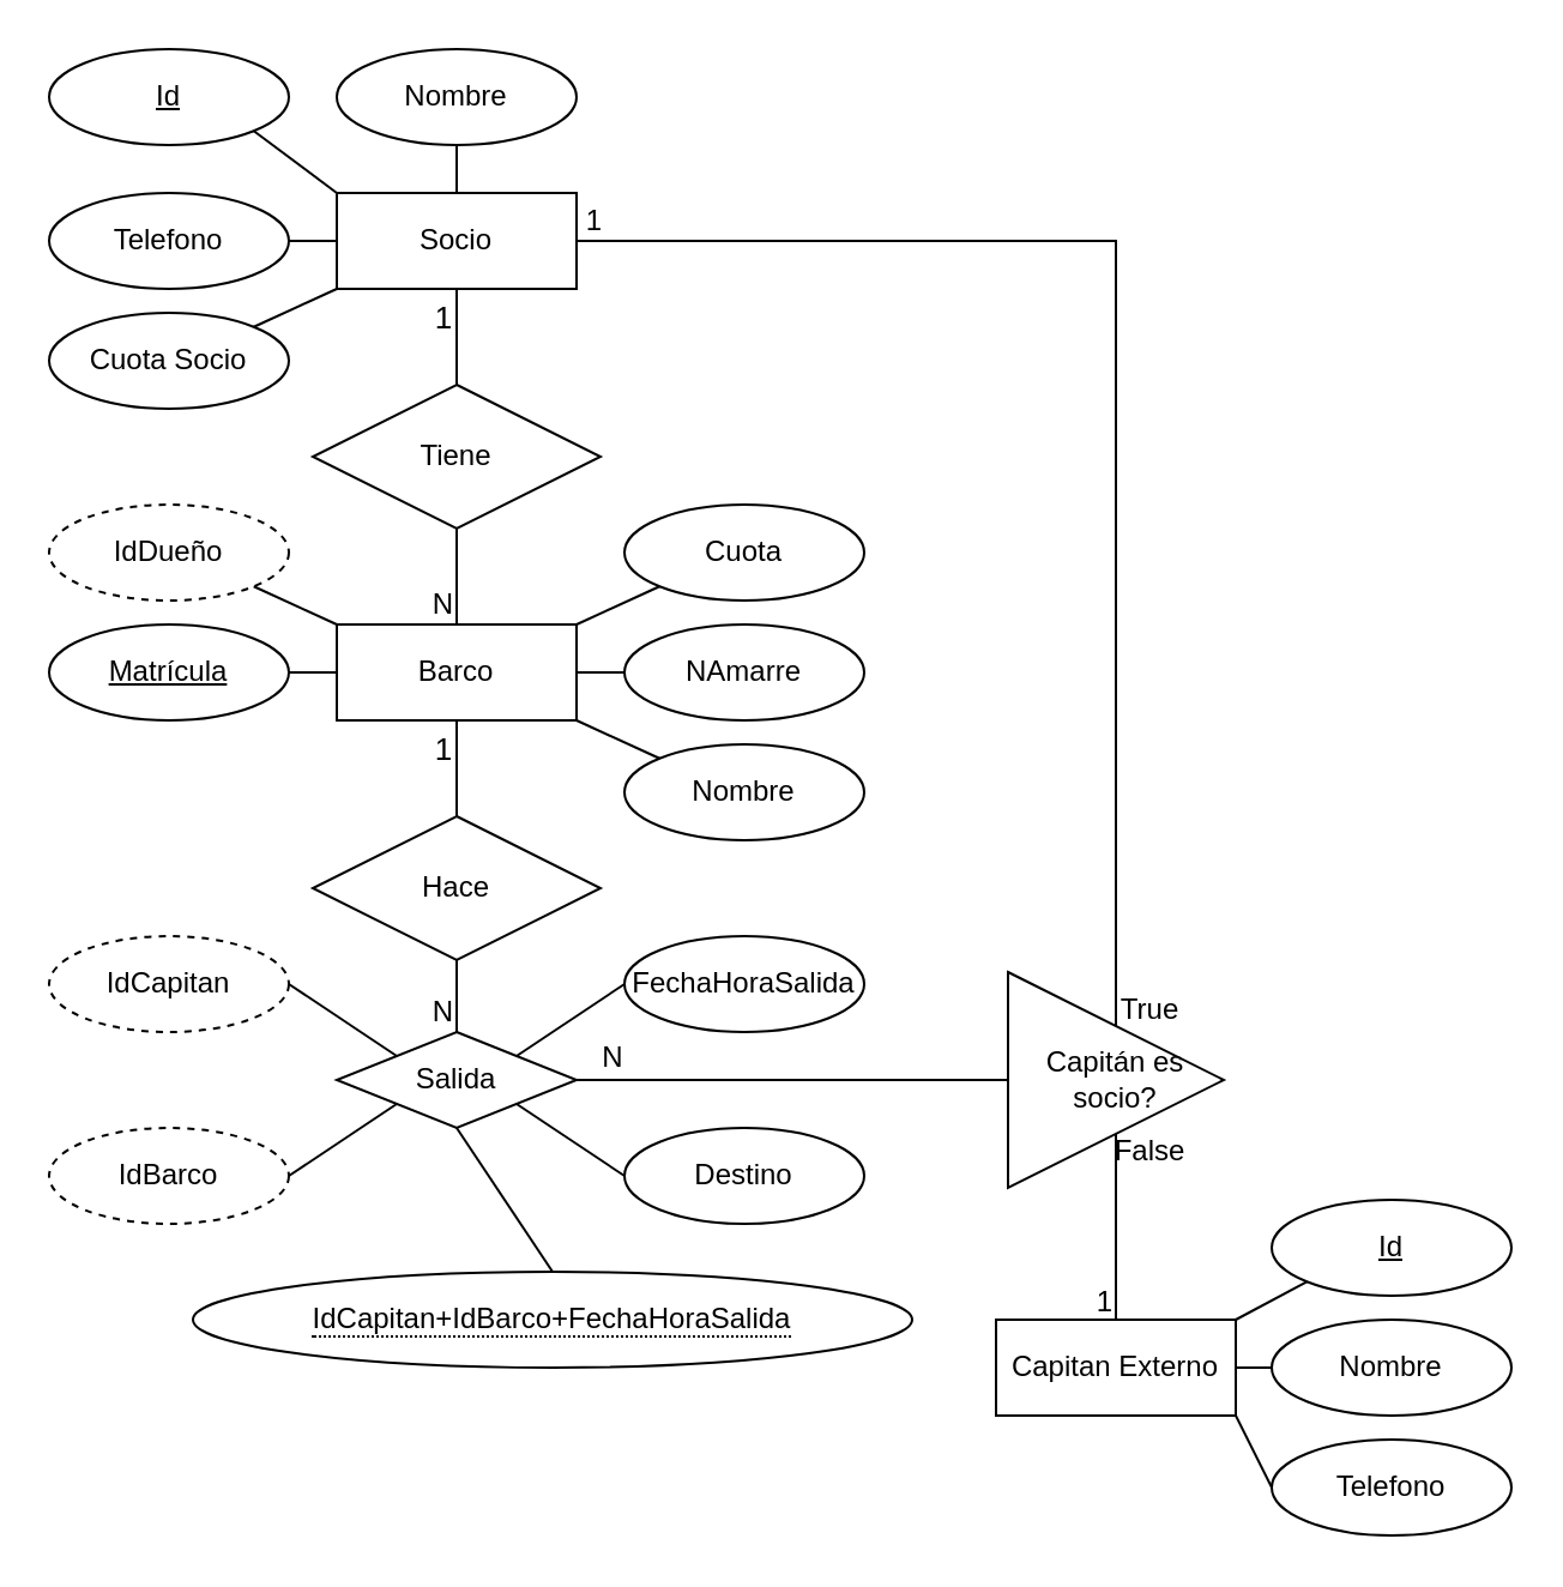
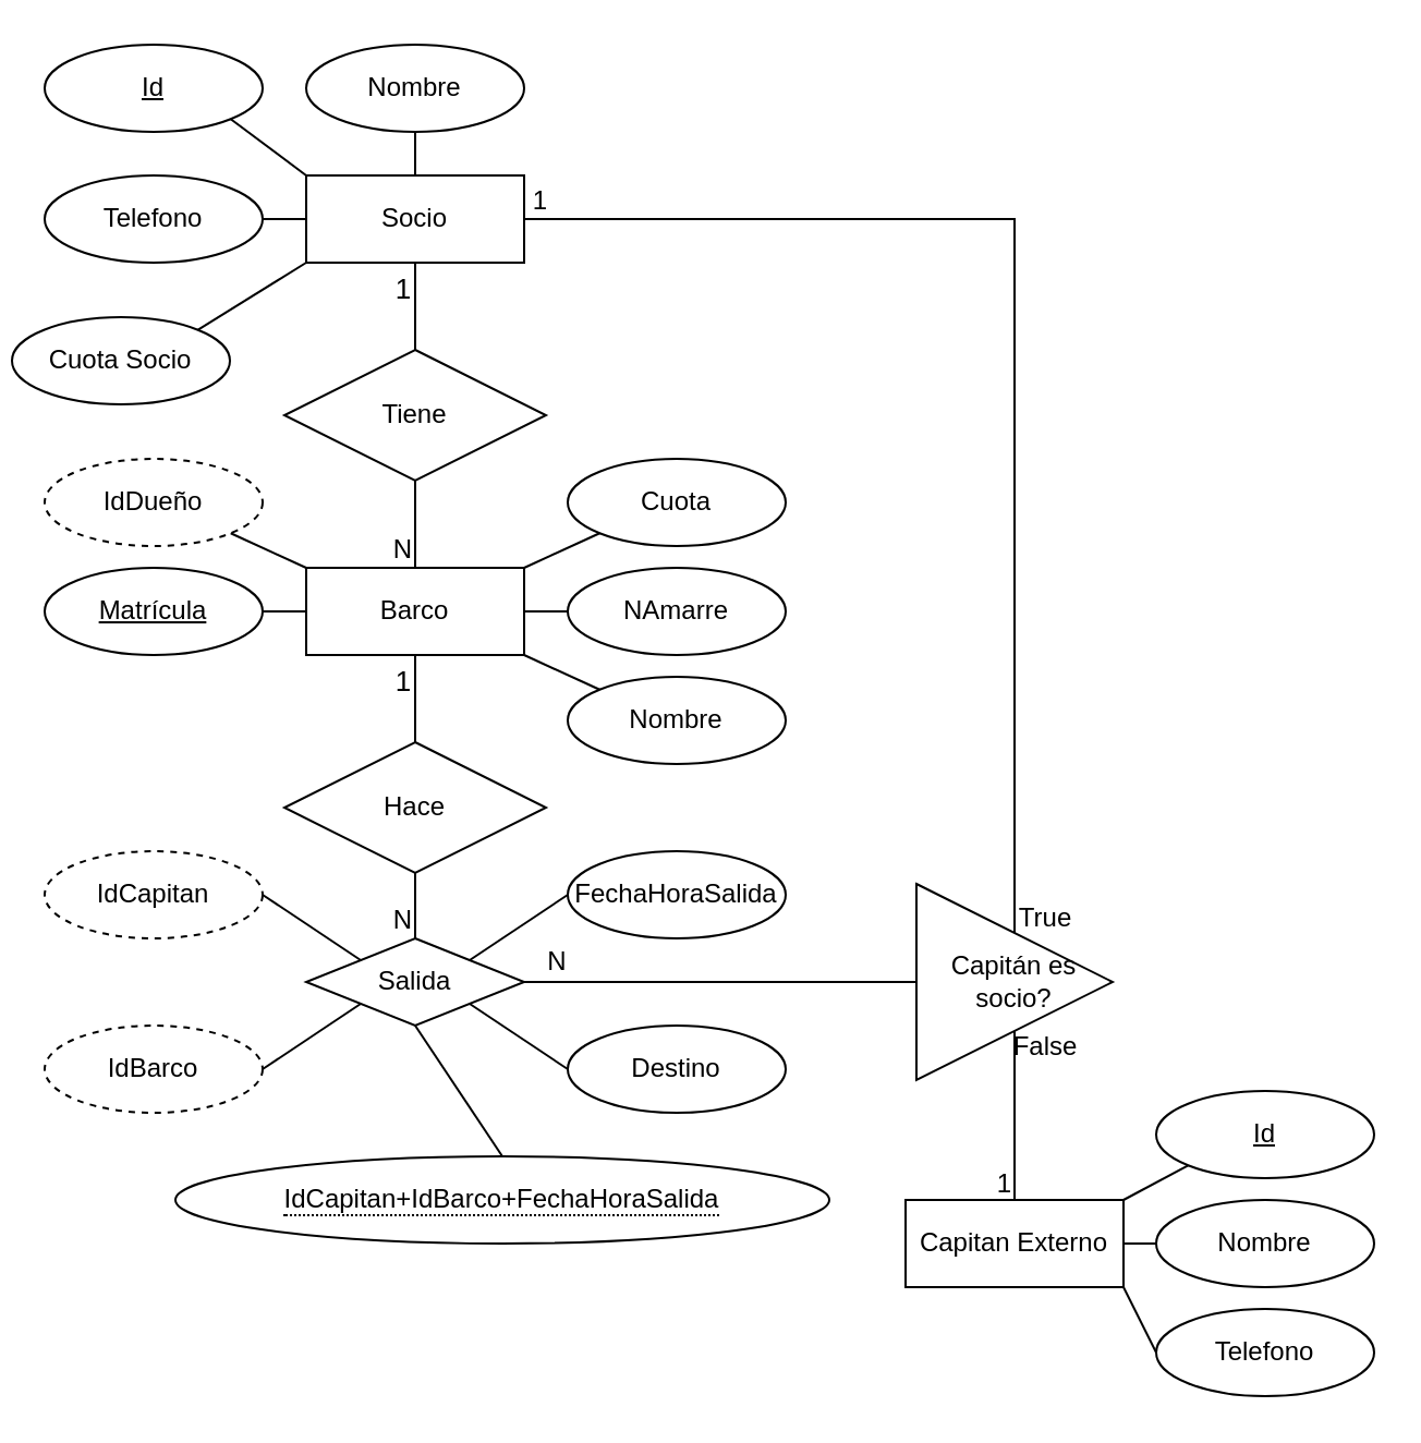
  <mxCell id="0" />
  <mxCell id="1" parent="0" />
  <mxCell id="2" value="Socio" style="whiteSpace=wrap;html=1;align=center;" vertex="1" parent="1"><mxGeometry x="140" y="80" width="100" height="40" as="geometry" /></mxCell>
  <mxCell id="3" value="Barco" style="whiteSpace=wrap;html=1;align=center;" vertex="1" parent="1"><mxGeometry x="140" y="260" width="100" height="40" as="geometry" /></mxCell>
  <mxCell id="4" value="Nombre" style="ellipse;whiteSpace=wrap;html=1;align=center;" vertex="1" parent="1"><mxGeometry x="260" y="310" width="100" height="40" as="geometry" /></mxCell>
  <mxCell id="5" value="Matrícula" style="ellipse;whiteSpace=wrap;html=1;align=center;fontStyle=4;" vertex="1" parent="1"><mxGeometry x="20" y="260" width="100" height="40" as="geometry" /></mxCell>
  <mxCell id="6" value="NAmarre" style="ellipse;whiteSpace=wrap;html=1;align=center;" vertex="1" parent="1"><mxGeometry x="260" y="260" width="100" height="40" as="geometry" /></mxCell>
  <mxCell id="7" value="Cuota" style="ellipse;whiteSpace=wrap;html=1;align=center;" vertex="1" parent="1"><mxGeometry x="260" y="210" width="100" height="40" as="geometry" /></mxCell>
  <mxCell id="8" value="" style="endArrow=none;html=1;rounded=0;exitX=1;exitY=0;exitDx=0;exitDy=0;entryX=0;entryY=1;entryDx=0;entryDy=0;" edge="1" parent="1" source="3" target="7"><mxGeometry relative="1" as="geometry"><mxPoint x="400" y="280" as="sourcePoint" /><mxPoint x="560" y="280" as="targetPoint" /></mxGeometry></mxCell>
  <mxCell id="9" value="" style="endArrow=none;html=1;rounded=0;exitX=1;exitY=0.5;exitDx=0;exitDy=0;entryX=0;entryY=0.5;entryDx=0;entryDy=0;" edge="1" parent="1" source="3" target="6"><mxGeometry relative="1" as="geometry"><mxPoint x="250" y="290" as="sourcePoint" /><mxPoint x="275" y="290" as="targetPoint" /></mxGeometry></mxCell>
  <mxCell id="10" value="" style="endArrow=none;html=1;rounded=0;exitX=1;exitY=1;exitDx=0;exitDy=0;entryX=0;entryY=0;entryDx=0;entryDy=0;" edge="1" parent="1" source="3" target="4"><mxGeometry relative="1" as="geometry"><mxPoint x="200" y="310" as="sourcePoint" /><mxPoint x="200" y="350" as="targetPoint" /></mxGeometry></mxCell>
  <mxCell id="11" value="" style="endArrow=none;html=1;rounded=0;exitX=0;exitY=0.5;exitDx=0;exitDy=0;entryX=1;entryY=0.5;entryDx=0;entryDy=0;" edge="1" parent="1" source="3" target="5"><mxGeometry relative="1" as="geometry"><mxPoint x="225" y="310" as="sourcePoint" /><mxPoint x="290" y="356" as="targetPoint" /></mxGeometry></mxCell>
  <mxCell id="12" value="" style="endArrow=none;html=1;rounded=0;exitX=0.5;exitY=1;exitDx=0;exitDy=0;entryX=0.5;entryY=0;entryDx=0;entryDy=0;" edge="1" parent="1" source="2" target="3"><mxGeometry relative="1" as="geometry"><mxPoint x="140" y="200" as="sourcePoint" /><mxPoint x="300" y="200" as="targetPoint" /></mxGeometry></mxCell>
  <mxCell id="13" value="N" style="resizable=0;html=1;whiteSpace=wrap;align=right;verticalAlign=bottom;" connectable="0" vertex="1" parent="12"><mxGeometry x="1" relative="1" as="geometry" /></mxCell>
  <mxCell id="14" value="&lt;font style=&quot;font-size: 13px;&quot;&gt;1&lt;/font&gt;" style="text;html=1;align=center;verticalAlign=middle;whiteSpace=wrap;rounded=0;" vertex="1" parent="1"><mxGeometry x="155" y="117" width="60" height="30" as="geometry" /></mxCell>
  <mxCell id="15" value="Tiene" style="shape=rhombus;perimeter=rhombusPerimeter;whiteSpace=wrap;html=1;align=center;" vertex="1" parent="1"><mxGeometry x="130" y="160" width="120" height="60" as="geometry" /></mxCell>
  <mxCell id="16" value="IdDueño" style="ellipse;whiteSpace=wrap;html=1;align=center;dashed=1;" vertex="1" parent="1"><mxGeometry x="20" y="210" width="100" height="40" as="geometry" /></mxCell>
  <mxCell id="17" value="" style="endArrow=none;html=1;rounded=0;exitX=1;exitY=1;exitDx=0;exitDy=0;entryX=0;entryY=0;entryDx=0;entryDy=0;" edge="1" parent="1" source="16" target="3"><mxGeometry relative="1" as="geometry"><mxPoint x="225" y="310" as="sourcePoint" /><mxPoint x="290" y="356" as="targetPoint" /></mxGeometry></mxCell>
  <mxCell id="18" value="Salida" style="rhombus;whiteSpace=wrap;html=1;align=center;" vertex="1" parent="1"><mxGeometry x="140" y="430" width="100" height="40" as="geometry" /></mxCell>
  <mxCell id="19" value="" style="endArrow=none;html=1;rounded=0;exitX=0.5;exitY=1;exitDx=0;exitDy=0;entryX=0.5;entryY=0;entryDx=0;entryDy=0;" edge="1" parent="1" source="3" target="18"><mxGeometry relative="1" as="geometry"><mxPoint x="400" y="280" as="sourcePoint" /><mxPoint x="560" y="280" as="targetPoint" /></mxGeometry></mxCell>
  <mxCell id="20" value="N" style="resizable=0;html=1;whiteSpace=wrap;align=right;verticalAlign=bottom;" connectable="0" vertex="1" parent="19"><mxGeometry x="1" relative="1" as="geometry" /></mxCell>
  <mxCell id="21" value="&lt;font style=&quot;font-size: 13px;&quot;&gt;1&lt;/font&gt;" style="text;html=1;align=center;verticalAlign=middle;whiteSpace=wrap;rounded=0;" vertex="1" parent="1"><mxGeometry x="155" y="296" width="60" height="31" as="geometry" /></mxCell>
  <mxCell id="22" value="Hace" style="shape=rhombus;perimeter=rhombusPerimeter;whiteSpace=wrap;html=1;align=center;" vertex="1" parent="1"><mxGeometry x="130" y="340" width="120" height="60" as="geometry" /></mxCell>
  <mxCell id="23" value="FechaHoraSalida" style="ellipse;whiteSpace=wrap;html=1;align=center;" vertex="1" parent="1"><mxGeometry x="260" y="390" width="100" height="40" as="geometry" /></mxCell>
  <mxCell id="24" value="Destino" style="ellipse;whiteSpace=wrap;html=1;align=center;" vertex="1" parent="1"><mxGeometry x="260" y="470" width="100" height="40" as="geometry" /></mxCell>
  <mxCell id="25" value="IdCapitan" style="ellipse;whiteSpace=wrap;html=1;align=center;dashed=1;" vertex="1" parent="1"><mxGeometry x="20" y="390" width="100" height="40" as="geometry" /></mxCell>
  <mxCell id="26" value="" style="endArrow=none;html=1;rounded=0;exitX=1;exitY=0.5;exitDx=0;exitDy=0;entryX=0;entryY=0;entryDx=0;entryDy=0;" edge="1" parent="1" source="25" target="18"><mxGeometry relative="1" as="geometry"><mxPoint x="115" y="254" as="sourcePoint" /><mxPoint x="150" y="270" as="targetPoint" /></mxGeometry></mxCell>
  <mxCell id="27" value="IdBarco" style="ellipse;whiteSpace=wrap;html=1;align=center;dashed=1;" vertex="1" parent="1"><mxGeometry x="20" y="470" width="100" height="40" as="geometry" /></mxCell>
  <mxCell id="28" value="" style="endArrow=none;html=1;rounded=0;exitX=1;exitY=0.5;exitDx=0;exitDy=0;entryX=0;entryY=1;entryDx=0;entryDy=0;" edge="1" parent="1" source="27" target="18"><mxGeometry relative="1" as="geometry"><mxPoint x="115" y="434" as="sourcePoint" /><mxPoint x="150" y="440" as="targetPoint" /></mxGeometry></mxCell>
  <mxCell id="29" value="" style="endArrow=none;html=1;rounded=0;exitX=1;exitY=0;exitDx=0;exitDy=0;entryX=0;entryY=0.5;entryDx=0;entryDy=0;" edge="1" parent="1" source="18" target="23"><mxGeometry relative="1" as="geometry"><mxPoint x="250" y="270" as="sourcePoint" /><mxPoint x="285" y="254" as="targetPoint" /></mxGeometry></mxCell>
  <mxCell id="30" value="" style="endArrow=none;html=1;rounded=0;exitX=1;exitY=1;exitDx=0;exitDy=0;entryX=0;entryY=0.5;entryDx=0;entryDy=0;" edge="1" parent="1" source="18" target="24"><mxGeometry relative="1" as="geometry"><mxPoint x="250" y="440" as="sourcePoint" /><mxPoint x="270" y="420" as="targetPoint" /></mxGeometry></mxCell>
  <mxCell id="31" value="" style="endArrow=none;html=1;rounded=0;exitX=1;exitY=0.5;exitDx=0;exitDy=0;entryX=0;entryY=0.5;entryDx=0;entryDy=0;" edge="1" parent="1" source="18" target="32"><mxGeometry relative="1" as="geometry"><mxPoint x="250" y="480" as="sourcePoint" /><mxPoint x="420" y="450" as="targetPoint" /></mxGeometry></mxCell>
  <mxCell id="32" value="Capitán es socio?" style="triangle;whiteSpace=wrap;html=1;" vertex="1" parent="1"><mxGeometry x="420" y="405" width="90" height="90" as="geometry" /></mxCell>
  <mxCell id="33" value="N" style="text;html=1;align=center;verticalAlign=middle;resizable=0;points=[];autosize=1;strokeColor=none;fillColor=none;" vertex="1" parent="1"><mxGeometry x="240" y="426" width="30" height="30" as="geometry" /></mxCell>
  <mxCell id="34" value="" style="endArrow=none;html=1;rounded=0;entryX=1;entryY=0.5;entryDx=0;entryDy=0;exitX=0.5;exitY=0;exitDx=0;exitDy=0;" edge="1" parent="1" source="32" target="2"><mxGeometry relative="1" as="geometry"><mxPoint x="400" y="430" as="sourcePoint" /><mxPoint x="560" y="430" as="targetPoint" /><Array as="points"><mxPoint x="465" y="100" /></Array></mxGeometry></mxCell>
  <mxCell id="35" value="1" style="resizable=0;html=1;whiteSpace=wrap;align=right;verticalAlign=bottom;" connectable="0" vertex="1" parent="34"><mxGeometry x="1" relative="1" as="geometry"><mxPoint x="12" as="offset" /></mxGeometry></mxCell>
  <mxCell id="36" value="True" style="text;html=1;align=center;verticalAlign=middle;resizable=0;points=[];autosize=1;strokeColor=none;fillColor=none;" vertex="1" parent="1"><mxGeometry x="454" y="406" width="50" height="30" as="geometry" /></mxCell>
  <mxCell id="37" value="" style="endArrow=none;html=1;rounded=0;exitX=0.5;exitY=1;exitDx=0;exitDy=0;entryX=0.5;entryY=0;entryDx=0;entryDy=0;" edge="1" parent="1" source="32" target="39"><mxGeometry relative="1" as="geometry"><mxPoint x="400" y="430" as="sourcePoint" /><mxPoint x="465" y="540" as="targetPoint" /></mxGeometry></mxCell>
  <mxCell id="38" value="1" style="resizable=0;html=1;whiteSpace=wrap;align=right;verticalAlign=bottom;" connectable="0" vertex="1" parent="37"><mxGeometry x="1" relative="1" as="geometry" /></mxCell>
  <mxCell id="39" value="Capitan Externo" style="whiteSpace=wrap;html=1;align=center;" vertex="1" parent="1"><mxGeometry x="415" y="550" width="100" height="40" as="geometry" /></mxCell>
  <mxCell id="40" value="Id" style="ellipse;whiteSpace=wrap;html=1;align=center;fontStyle=4;" vertex="1" parent="1"><mxGeometry x="20" y="20" width="100" height="40" as="geometry" /></mxCell>
  <mxCell id="41" value="" style="endArrow=none;html=1;rounded=0;exitX=1;exitY=1;exitDx=0;exitDy=0;entryX=0;entryY=0;entryDx=0;entryDy=0;" edge="1" parent="1" source="40" target="2"><mxGeometry relative="1" as="geometry"><mxPoint x="115" y="264" as="sourcePoint" /><mxPoint x="150" y="260" as="targetPoint" /></mxGeometry></mxCell>
  <mxCell id="42" value="Nombre" style="ellipse;whiteSpace=wrap;html=1;align=center;" vertex="1" parent="1"><mxGeometry x="140" y="20" width="100" height="40" as="geometry" /></mxCell>
  <mxCell id="43" value="" style="endArrow=none;html=1;rounded=0;exitX=0.5;exitY=1;exitDx=0;exitDy=0;entryX=0.5;entryY=0;entryDx=0;entryDy=0;" edge="1" parent="1" source="42" target="2"><mxGeometry relative="1" as="geometry"><mxPoint x="115" y="64" as="sourcePoint" /><mxPoint x="150" y="90" as="targetPoint" /></mxGeometry></mxCell>
  <mxCell id="44" value="Telefono" style="ellipse;whiteSpace=wrap;html=1;align=center;" vertex="1" parent="1"><mxGeometry x="20" y="80" width="100" height="40" as="geometry" /></mxCell>
  <mxCell id="45" value="" style="endArrow=none;html=1;rounded=0;exitX=1;exitY=0.5;exitDx=0;exitDy=0;entryX=0;entryY=0.5;entryDx=0;entryDy=0;" edge="1" parent="1" source="44" target="2"><mxGeometry relative="1" as="geometry"><mxPoint x="115" y="64" as="sourcePoint" /><mxPoint x="150" y="90" as="targetPoint" /></mxGeometry></mxCell>
- <mxCell id="46" value="Cuota Socio" style="ellipse;whiteSpace=wrap;html=1;align=center;" vertex="1" parent="1"><mxGeometry x="20" y="130" width="100" height="40" as="geometry" /></mxCell>
+ <mxCell id="46" value="Cuota Socio" style="ellipse;whiteSpace=wrap;html=1;align=center;" vertex="1" parent="1"><mxGeometry x="5" y="145" width="100" height="40" as="geometry" /></mxCell>
  <mxCell id="47" value="" style="endArrow=none;html=1;rounded=0;exitX=1;exitY=0;exitDx=0;exitDy=0;entryX=0;entryY=1;entryDx=0;entryDy=0;" edge="1" parent="1" source="46" target="2"><mxGeometry relative="1" as="geometry"><mxPoint x="115" y="64" as="sourcePoint" /><mxPoint x="150" y="90" as="targetPoint" /></mxGeometry></mxCell>
  <mxCell id="48" value="&lt;span style=&quot;border-bottom: 1px dotted&quot;&gt;IdCapitan+IdBarco+FechaHoraSalida&lt;/span&gt;" style="ellipse;whiteSpace=wrap;html=1;align=center;" vertex="1" parent="1"><mxGeometry x="80" y="530" width="300" height="40" as="geometry" /></mxCell>
  <mxCell id="49" value="" style="endArrow=none;html=1;rounded=0;exitX=0.5;exitY=1;exitDx=0;exitDy=0;entryX=0.5;entryY=0;entryDx=0;entryDy=0;" edge="1" parent="1" source="18" target="48"><mxGeometry relative="1" as="geometry"><mxPoint x="250" y="480" as="sourcePoint" /><mxPoint x="270" y="500" as="targetPoint" /></mxGeometry></mxCell>
  <mxCell id="50" value="False" style="text;html=1;align=center;verticalAlign=middle;resizable=0;points=[];autosize=1;strokeColor=none;fillColor=none;" vertex="1" parent="1"><mxGeometry x="454" y="465" width="50" height="30" as="geometry" /></mxCell>
  <mxCell id="51" value="Id" style="ellipse;whiteSpace=wrap;html=1;align=center;fontStyle=4;" vertex="1" parent="1"><mxGeometry x="530" y="500" width="100" height="40" as="geometry" /></mxCell>
  <mxCell id="52" value="Nombre" style="ellipse;whiteSpace=wrap;html=1;align=center;" vertex="1" parent="1"><mxGeometry x="530" y="550" width="100" height="40" as="geometry" /></mxCell>
  <mxCell id="53" value="Telefono" style="ellipse;whiteSpace=wrap;html=1;align=center;" vertex="1" parent="1"><mxGeometry x="530" y="600" width="100" height="40" as="geometry" /></mxCell>
  <mxCell id="54" value="" style="endArrow=none;html=1;rounded=0;exitX=0;exitY=1;exitDx=0;exitDy=0;entryX=1;entryY=0;entryDx=0;entryDy=0;" edge="1" parent="1" source="51" target="39"><mxGeometry relative="1" as="geometry"><mxPoint x="115" y="54" as="sourcePoint" /><mxPoint x="150" y="80" as="targetPoint" /></mxGeometry></mxCell>
  <mxCell id="55" value="" style="endArrow=none;html=1;rounded=0;exitX=0;exitY=0.5;exitDx=0;exitDy=0;entryX=1;entryY=0.5;entryDx=0;entryDy=0;" edge="1" parent="1" source="52" target="39"><mxGeometry relative="1" as="geometry"><mxPoint x="555" y="544" as="sourcePoint" /><mxPoint x="525" y="560" as="targetPoint" /></mxGeometry></mxCell>
  <mxCell id="56" value="" style="endArrow=none;html=1;rounded=0;exitX=0;exitY=0.5;exitDx=0;exitDy=0;entryX=1;entryY=1;entryDx=0;entryDy=0;" edge="1" parent="1" source="53" target="39"><mxGeometry relative="1" as="geometry"><mxPoint x="540" y="580" as="sourcePoint" /><mxPoint x="525" y="580" as="targetPoint" /></mxGeometry></mxCell>
